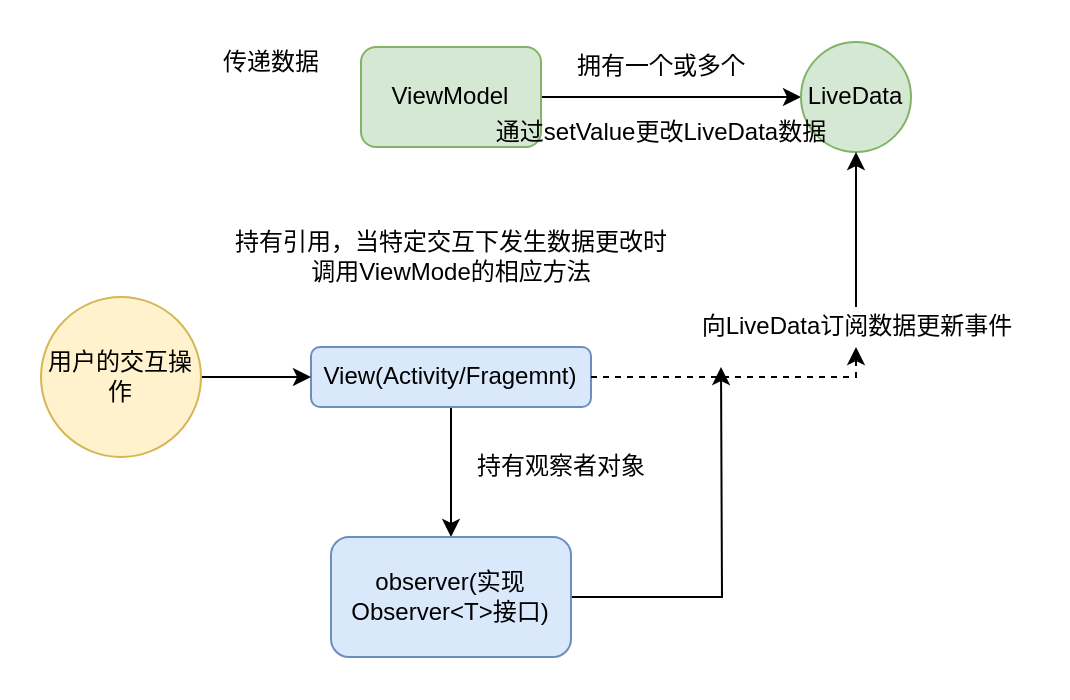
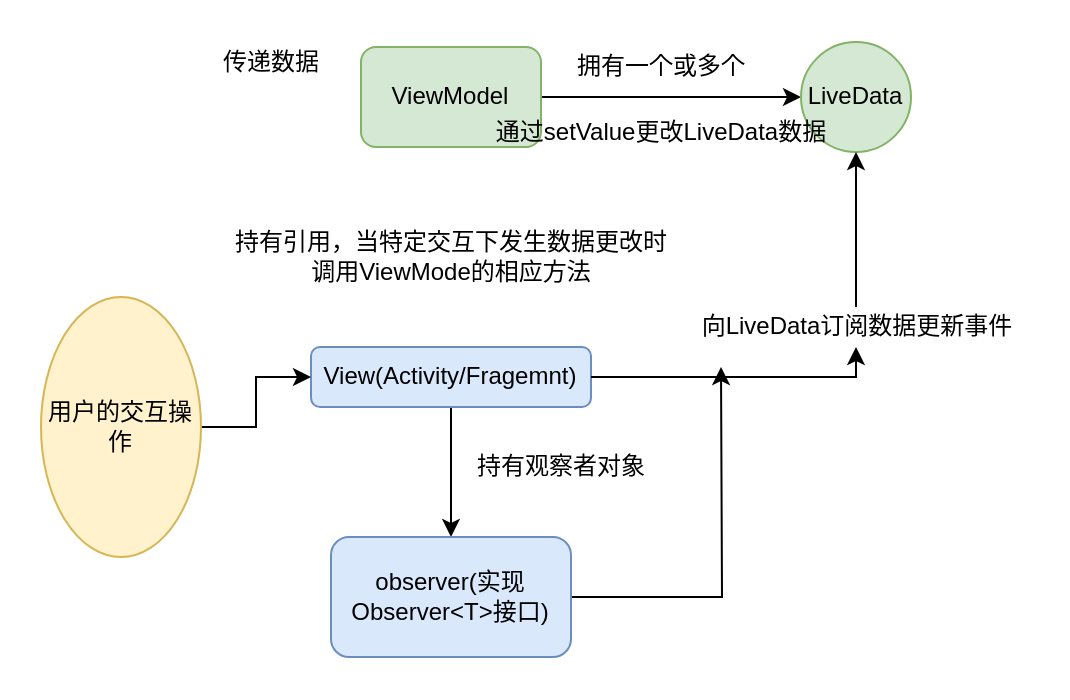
  <mxCell id="0" />
  <mxCell id="1" parent="0" />
  <mxCell id="2" value="" style="edgeStyle=orthogonalEdgeStyle;rounded=0;orthogonalLoop=1;jettySize=auto;html=1;" edge="1" parent="1" source="3" target="4"><mxGeometry relative="1" as="geometry" /></mxCell>
  <mxCell id="3" value="ViewModel" style="rounded=1;whiteSpace=wrap;html=1;fillColor=#d5e8d4;strokeColor=#82b366;" vertex="1" parent="1"><mxGeometry x="180" y="23" width="90" height="50" as="geometry" /></mxCell>
  <mxCell id="4" value="LiveData" style="ellipse;whiteSpace=wrap;html=1;rounded=1;strokeColor=#82b366;fillColor=#d5e8d4;" vertex="1" parent="1"><mxGeometry x="400" y="20.5" width="55" height="55" as="geometry" /></mxCell>
  <mxCell id="5" value="拥有一个或多个" style="text;html=1;align=center;verticalAlign=middle;resizable=0;points=[];autosize=1;" vertex="1" parent="1"><mxGeometry x="280" y="23" width="100" height="20" as="geometry" /></mxCell>
  <mxCell id="6" value="" style="edgeStyle=orthogonalEdgeStyle;rounded=0;orthogonalLoop=1;jettySize=auto;html=1;" edge="1" parent="1" source="8" target="11"><mxGeometry relative="1" as="geometry" /></mxCell>
  <mxCell id="7" style="edgeStyle=orthogonalEdgeStyle;rounded=0;orthogonalLoop=1;jettySize=auto;html=1;entryX=0.5;entryY=1;entryDx=0;entryDy=0;" edge="1" parent="1" source="16" target="4"><mxGeometry relative="1" as="geometry" /></mxCell>
  <mxCell id="8" value="View(Activity/Fragemnt)" style="rounded=1;whiteSpace=wrap;html=1;fillColor=#dae8fc;strokeColor=#6c8ebf;" vertex="1" parent="1"><mxGeometry x="155" y="173" width="140" height="30" as="geometry" /></mxCell>
  <mxCell id="9" value="持有引用，当特定交互下发生数据更改时&lt;br&gt;调用ViewMode的相应方法" style="text;html=1;align=center;verticalAlign=middle;resizable=0;points=[];autosize=1;" vertex="1" parent="1"><mxGeometry x="110" y="113" width="230" height="30" as="geometry" /></mxCell>
  <mxCell id="10" style="edgeStyle=orthogonalEdgeStyle;rounded=0;orthogonalLoop=1;jettySize=auto;html=1;exitX=1;exitY=0.5;exitDx=0;exitDy=0;" edge="1" parent="1" source="11"><mxGeometry relative="1" as="geometry"><mxPoint x="360" y="183" as="targetPoint" /></mxGeometry></mxCell>
  <mxCell id="11" value="observer(实现Observer&amp;lt;T&amp;gt;接口)" style="whiteSpace=wrap;html=1;rounded=1;strokeColor=#6c8ebf;fillColor=#dae8fc;" vertex="1" parent="1"><mxGeometry x="165" y="268" width="120" height="60" as="geometry" /></mxCell>
  <mxCell id="12" value="持有观察者对象" style="text;html=1;align=center;verticalAlign=middle;resizable=0;points=[];autosize=1;" vertex="1" parent="1"><mxGeometry x="230" y="223" width="100" height="20" as="geometry" /></mxCell>
  <mxCell id="13" value="传递数据" style="text;html=1;align=center;verticalAlign=middle;resizable=0;points=[];autosize=1;" vertex="1" parent="1"><mxGeometry x="105" y="20.5" width="60" height="20" as="geometry" /></mxCell>
  <mxCell id="14" style="edgeStyle=orthogonalEdgeStyle;rounded=0;orthogonalLoop=1;jettySize=auto;html=1;entryX=0;entryY=0.5;entryDx=0;entryDy=0;" edge="1" parent="1" source="15" target="8"><mxGeometry relative="1" as="geometry" /></mxCell>
- <mxCell id="15" value="用户的交互操作" style="ellipse;whiteSpace=wrap;html=1;aspect=fixed;fillColor=#fff2cc;strokeColor=#d6b656;" vertex="1" parent="1"><mxGeometry x="20" y="148" width="80" height="80" as="geometry" /></mxCell>
+ <mxCell id="15" value="用户的交互操作" style="ellipse;whiteSpace=wrap;html=1;aspect=fixed;fillColor=#fff2cc;strokeColor=#d6b656;" vertex="1" parent="1"><mxGeometry x="20" y="148" width="80" height="130" as="geometry" /></mxCell>
  <mxCell id="16" value="向LiveData订阅数据更新事件" style="text;html=1;align=center;verticalAlign=middle;resizable=0;points=[];autosize=1;" vertex="1" parent="1"><mxGeometry x="342.5" y="153" width="170" height="20" as="geometry" /></mxCell>
- <mxCell id="17" style="edgeStyle=orthogonalEdgeStyle;rounded=0;orthogonalLoop=1;jettySize=auto;html=1;entryX=0.5;entryY=1;entryDx=0;entryDy=0;dashed=1;" edge="1" parent="1" source="8" target="16"><mxGeometry relative="1" as="geometry"><mxPoint x="295" y="188" as="sourcePoint" /><mxPoint x="427.5" y="75.5" as="targetPoint" /><Array as="points"><mxPoint x="428" y="188" /></Array></mxGeometry></mxCell>
+ <mxCell id="17" style="edgeStyle=orthogonalEdgeStyle;rounded=0;orthogonalLoop=1;jettySize=auto;html=1;entryX=0.5;entryY=1;entryDx=0;entryDy=0;" edge="1" parent="1" source="8" target="16"><mxGeometry relative="1" as="geometry"><mxPoint x="295" y="188" as="sourcePoint" /><mxPoint x="427.5" y="75.5" as="targetPoint" /><Array as="points"><mxPoint x="428" y="188" /></Array></mxGeometry></mxCell>
  <mxCell id="18" value="通过setValue更改LiveData数据" style="text;html=1;align=center;verticalAlign=middle;resizable=0;points=[];autosize=1;" vertex="1" parent="1"><mxGeometry x="240" y="55.5" width="180" height="20" as="geometry" /></mxCell>
